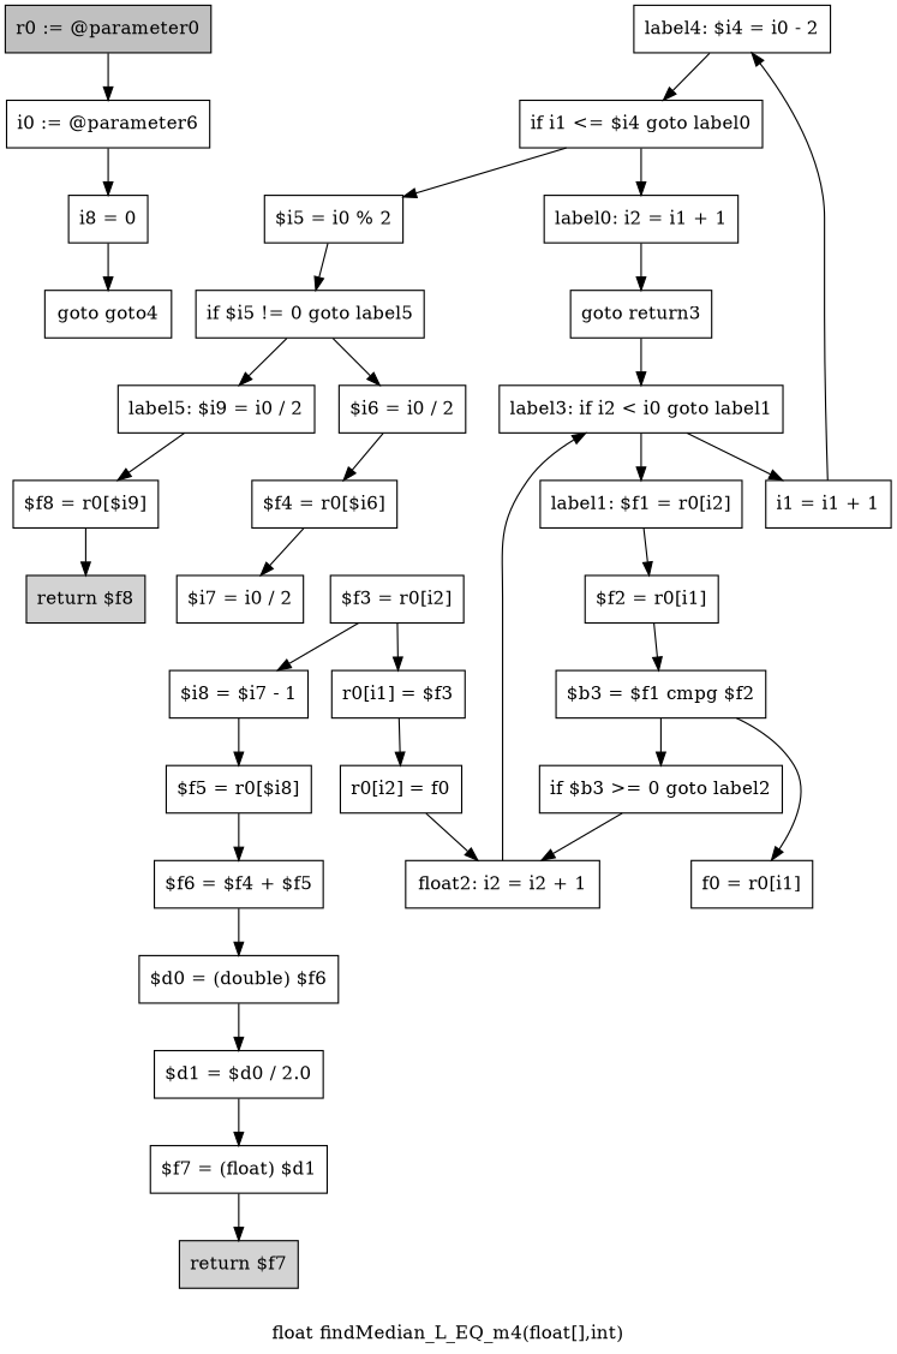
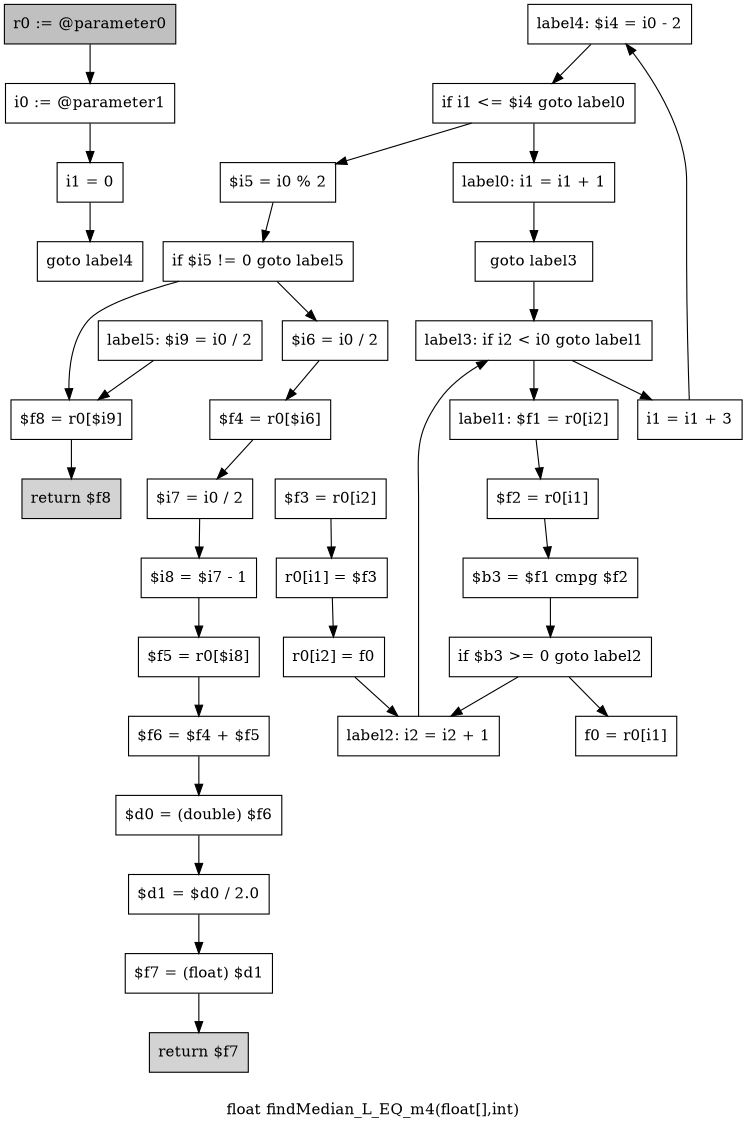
  digraph {
    label="float findMedian_L_EQ_m4(float[],int)"
    node [shape=box]
    n1 [fillcolor=gray label="r0 := @parameter0" style=filled]
-   n2 [label="i0 := @parameter6"]
-   n3 [label="i8 = 0"]
-   n4 [label="goto goto4"]
+   n2 [label="i0 := @parameter1"]
+   n3 [label="i1 = 0"]
+   n4 [label="goto label4"]
    n5 [label="label4: $i4 = i0 - 2"]
    n6 [label="if i1 <= $i4 goto label0"]
-   n7 [label="label0: i2 = i1 + 1"]
+   n7 [label="label0: i1 = i1 + 1"]
    n8 [label="$i5 = i0 % 2"]
-   n9 [label="goto return3"]
+   n9 [label="goto label3"]
    n10 [label="label3: if i2 < i0 goto label1"]
    n11 [label="label1: $f1 = r0[i2]"]
-   n12 [label="i1 = i1 + 1"]
+   n12 [label="i1 = i1 + 3"]
    n13 [label="$f2 = r0[i1]"]
    n14 [label="$b3 = $f1 cmpg $f2"]
    n15 [label="if $b3 >= 0 goto label2"]
    n16 [label="f0 = r0[i1]"]
-   n17 [label="float2: i2 = i2 + 1"]
+   n17 [label="label2: i2 = i2 + 1"]
    n18 [label="$f3 = r0[i2]"]
    n19 [label="r0[i1] = $f3"]
    n20 [label="r0[i2] = f0"]
    n21 [label="if $i5 != 0 goto label5"]
    n22 [label="$i6 = i0 / 2"]
    n23 [label="label5: $i9 = i0 / 2"]
    n24 [label="$f4 = r0[$i6]"]
    n25 [label="$f8 = r0[$i9]"]
    n26 [label="$i7 = i0 / 2"]
    n27 [fillcolor=lightgray label="return $f8" style=filled]
    n28 [label="$i8 = $i7 - 1"]
    n29 [label="$f5 = r0[$i8]"]
    n30 [label="$f6 = $f4 + $f5"]
    n31 [label="$d0 = (double) $f6"]
    n32 [label="$d1 = $d0 / 2.0"]
    n33 [label="$f7 = (float) $d1"]
    n34 [fillcolor=lightgray label="return $f7" style=filled]
    n1 -> n2
    n2 -> n3
    n3 -> n4
    n5 -> n6
    n6 -> n7
    n6 -> n8
    n7 -> n9
    n8 -> n21
    n9 -> n10
    n10 -> n11
    n10 -> n12
    n11 -> n13
    n12 -> n5
    n13 -> n14
    n14 -> n15
-   n14 -> n16
+   n15 -> n16
    n15 -> n17
    n17 -> n10
    n18 -> n19
    n19 -> n20
    n20 -> n17
    n21 -> n22
-   n21 -> n23
+   n21 -> n25
    n22 -> n24
    n23 -> n25
    n24 -> n26
    n25 -> n27
-   n18 -> n28
+   n26 -> n28
    n28 -> n29
    n29 -> n30
    n30 -> n31
    n31 -> n32
    n32 -> n33
    n33 -> n34
  }
